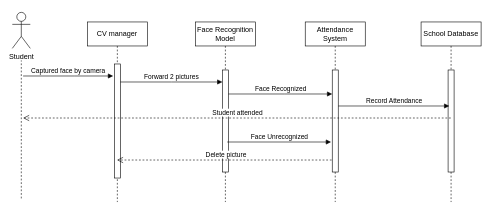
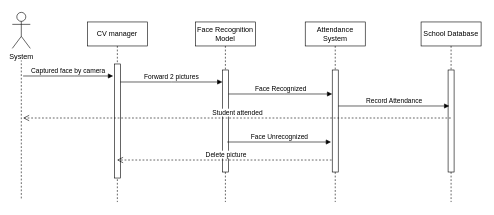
  <mxCell id="0" />
  <mxCell id="1" parent="0" />
  <mxCell id="2" value="CV manager" style="shape=umlLifeline;perimeter=lifelinePerimeter;whiteSpace=wrap;html=1;container=0;dropTarget=0;collapsible=0;recursiveResize=0;outlineConnect=0;portConstraint=eastwest;newEdgeStyle={&quot;edgeStyle&quot;:&quot;elbowEdgeStyle&quot;,&quot;elbow&quot;:&quot;vertical&quot;,&quot;curved&quot;:0,&quot;rounded&quot;:0};" parent="1" vertex="1"><mxGeometry x="145" y="36" width="100" height="300" as="geometry" /></mxCell>
  <mxCell id="3" value="" style="html=1;points=[];perimeter=orthogonalPerimeter;outlineConnect=0;targetShapes=umlLifeline;portConstraint=eastwest;newEdgeStyle={&quot;edgeStyle&quot;:&quot;elbowEdgeStyle&quot;,&quot;elbow&quot;:&quot;vertical&quot;,&quot;curved&quot;:0,&quot;rounded&quot;:0};" parent="2" vertex="1"><mxGeometry x="45" y="70" width="10" height="190" as="geometry" /></mxCell>
  <mxCell id="4" value="Face Recognition Model" style="shape=umlLifeline;perimeter=lifelinePerimeter;whiteSpace=wrap;html=1;container=0;dropTarget=0;collapsible=0;recursiveResize=0;outlineConnect=0;portConstraint=eastwest;newEdgeStyle={&quot;edgeStyle&quot;:&quot;elbowEdgeStyle&quot;,&quot;elbow&quot;:&quot;vertical&quot;,&quot;curved&quot;:0,&quot;rounded&quot;:0};" parent="1" vertex="1"><mxGeometry x="325" y="36" width="100" height="300" as="geometry" /></mxCell>
  <mxCell id="5" value="" style="html=1;points=[];perimeter=orthogonalPerimeter;outlineConnect=0;targetShapes=umlLifeline;portConstraint=eastwest;newEdgeStyle={&quot;edgeStyle&quot;:&quot;elbowEdgeStyle&quot;,&quot;elbow&quot;:&quot;vertical&quot;,&quot;curved&quot;:0,&quot;rounded&quot;:0};" parent="4" vertex="1"><mxGeometry x="45" y="80" width="10" height="170" as="geometry" /></mxCell>
  <mxCell id="6" value="Forward 2 pictures" style="html=1;verticalAlign=bottom;endArrow=block;edgeStyle=elbowEdgeStyle;elbow=vertical;curved=0;rounded=0;" parent="1" edge="1"><mxGeometry relative="1" as="geometry"><mxPoint x="200" y="136" as="sourcePoint" /><Array as="points"><mxPoint x="285" y="136" /></Array><mxPoint x="370" y="136" as="targetPoint" /></mxGeometry></mxCell>
  <mxCell id="7" value="Delete picture" style="html=1;verticalAlign=bottom;endArrow=open;dashed=1;endSize=8;edgeStyle=elbowEdgeStyle;elbow=vertical;curved=0;rounded=0;" parent="1" target="2" edge="1"><mxGeometry relative="1" as="geometry"><mxPoint x="388" y="266" as="targetPoint" /><Array as="points"><mxPoint x="483" y="266" /></Array><mxPoint x="558" y="266" as="sourcePoint" /></mxGeometry></mxCell>
- <mxCell id="8" value="Student" style="shape=umlActor;verticalLabelPosition=bottom;verticalAlign=top;html=1;outlineConnect=0;" vertex="1" parent="1"><mxGeometry x="20" y="20" width="30" height="60" as="geometry" /></mxCell>
+ <mxCell id="8" value="System" style="shape=umlActor;verticalLabelPosition=bottom;verticalAlign=top;html=1;outlineConnect=0;" vertex="1" parent="1"><mxGeometry x="20" y="20" width="30" height="60" as="geometry" /></mxCell>
  <mxCell id="9" value="" style="endArrow=none;dashed=1;html=1;rounded=0;" edge="1" parent="1"><mxGeometry width="50" height="50" relative="1" as="geometry"><mxPoint x="35" y="330" as="sourcePoint" /><mxPoint x="35" y="100" as="targetPoint" /></mxGeometry></mxCell>
  <mxCell id="10" value="Captured face by camera" style="html=1;verticalAlign=bottom;endArrow=block;edgeStyle=elbowEdgeStyle;elbow=vertical;curved=0;rounded=0;" edge="1" parent="1"><mxGeometry relative="1" as="geometry"><mxPoint x="38" y="126" as="sourcePoint" /><Array as="points"><mxPoint x="123" y="126" /></Array><mxPoint x="188" y="126" as="targetPoint" /></mxGeometry></mxCell>
  <mxCell id="11" value="Attendance System" style="shape=umlLifeline;perimeter=lifelinePerimeter;whiteSpace=wrap;html=1;container=0;dropTarget=0;collapsible=0;recursiveResize=0;outlineConnect=0;portConstraint=eastwest;newEdgeStyle={&quot;edgeStyle&quot;:&quot;elbowEdgeStyle&quot;,&quot;elbow&quot;:&quot;vertical&quot;,&quot;curved&quot;:0,&quot;rounded&quot;:0};" vertex="1" parent="1"><mxGeometry x="508" y="36" width="100" height="300" as="geometry" /></mxCell>
  <mxCell id="12" value="" style="html=1;points=[];perimeter=orthogonalPerimeter;outlineConnect=0;targetShapes=umlLifeline;portConstraint=eastwest;newEdgeStyle={&quot;edgeStyle&quot;:&quot;elbowEdgeStyle&quot;,&quot;elbow&quot;:&quot;vertical&quot;,&quot;curved&quot;:0,&quot;rounded&quot;:0};" vertex="1" parent="11"><mxGeometry x="45" y="80" width="10" height="170" as="geometry" /></mxCell>
  <mxCell id="13" value="School Database" style="shape=umlLifeline;perimeter=lifelinePerimeter;whiteSpace=wrap;html=1;container=0;dropTarget=0;collapsible=0;recursiveResize=0;outlineConnect=0;portConstraint=eastwest;newEdgeStyle={&quot;edgeStyle&quot;:&quot;elbowEdgeStyle&quot;,&quot;elbow&quot;:&quot;vertical&quot;,&quot;curved&quot;:0,&quot;rounded&quot;:0};" vertex="1" parent="1"><mxGeometry x="701" y="36" width="100" height="300" as="geometry" /></mxCell>
  <mxCell id="14" value="" style="html=1;points=[];perimeter=orthogonalPerimeter;outlineConnect=0;targetShapes=umlLifeline;portConstraint=eastwest;newEdgeStyle={&quot;edgeStyle&quot;:&quot;elbowEdgeStyle&quot;,&quot;elbow&quot;:&quot;vertical&quot;,&quot;curved&quot;:0,&quot;rounded&quot;:0};" vertex="1" parent="13"><mxGeometry x="45" y="80" width="10" height="170" as="geometry" /></mxCell>
  <mxCell id="15" value="Face Recognized" style="html=1;verticalAlign=bottom;endArrow=block;edgeStyle=elbowEdgeStyle;elbow=vertical;curved=0;rounded=0;" edge="1" parent="1"><mxGeometry relative="1" as="geometry"><mxPoint x="380" y="156" as="sourcePoint" /><Array as="points"><mxPoint x="473" y="156" /></Array><mxPoint x="553" y="156" as="targetPoint" /></mxGeometry></mxCell>
  <mxCell id="16" value="Record Attendance" style="html=1;verticalAlign=bottom;endArrow=block;edgeStyle=elbowEdgeStyle;elbow=vertical;curved=0;rounded=0;" edge="1" parent="1"><mxGeometry relative="1" as="geometry"><mxPoint x="563" y="176" as="sourcePoint" /><Array as="points"><mxPoint x="668" y="176" /></Array><mxPoint x="748" y="176" as="targetPoint" /></mxGeometry></mxCell>
  <mxCell id="17" value="Student attended" style="html=1;verticalAlign=bottom;endArrow=open;dashed=1;endSize=8;edgeStyle=elbowEdgeStyle;elbow=vertical;curved=0;rounded=0;" edge="1" parent="1"><mxGeometry relative="1" as="geometry"><mxPoint x="38" y="196" as="targetPoint" /><Array as="points"><mxPoint x="458" y="196" /></Array><mxPoint x="750.5" y="196" as="sourcePoint" /></mxGeometry></mxCell>
  <mxCell id="18" value="Face Unrecognized" style="html=1;verticalAlign=bottom;endArrow=block;edgeStyle=elbowEdgeStyle;elbow=vertical;curved=0;rounded=0;" edge="1" parent="1"><mxGeometry relative="1" as="geometry"><mxPoint x="378" y="236" as="sourcePoint" /><Array as="points"><mxPoint x="471" y="236" /></Array><mxPoint x="551" y="236" as="targetPoint" /></mxGeometry></mxCell>
